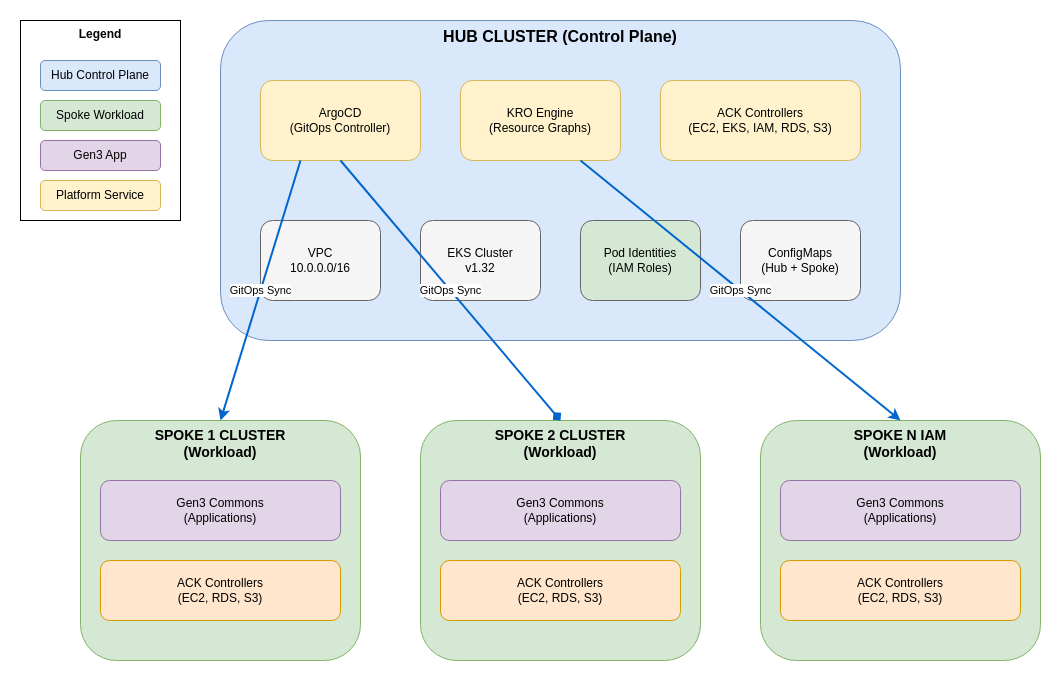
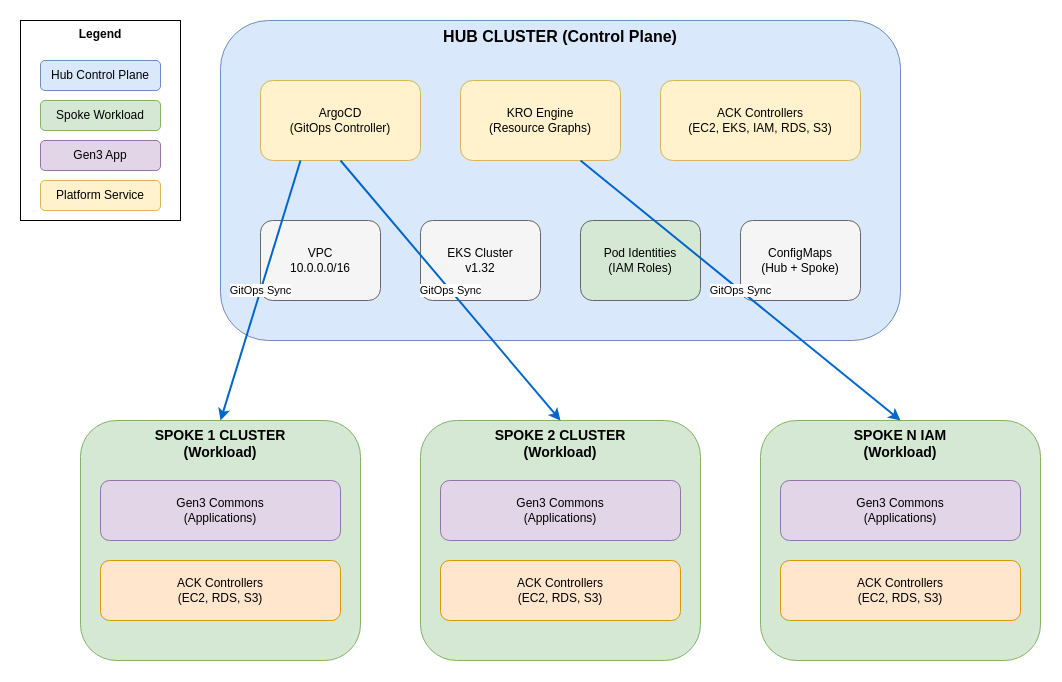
  <mxCell id="0" />
  <mxCell id="1" parent="0" />
  <mxCell id="2" value="HUB CLUSTER (Control Plane)" style="rounded=1;whiteSpace=wrap;html=1;fillColor=#dae8fc;strokeColor=#6c8ebf;verticalAlign=top;fontSize=16;fontStyle=1" vertex="1" parent="1"><mxGeometry x="220" y="20" width="680" height="320" as="geometry" /></mxCell>
  <mxCell id="3" value="ArgoCD&#10;(GitOps Controller)" style="rounded=1;whiteSpace=wrap;html=1;fillColor=#fff2cc;strokeColor=#d6b656;" vertex="1" parent="1"><mxGeometry x="260" y="80" width="160" height="80" as="geometry" /></mxCell>
  <mxCell id="4" value="KRO Engine&#10;(Resource Graphs)" style="rounded=1;whiteSpace=wrap;html=1;fillColor=#fff2cc;strokeColor=#d6b656;" vertex="1" parent="1"><mxGeometry x="460" y="80" width="160" height="80" as="geometry" /></mxCell>
  <mxCell id="5" value="ACK Controllers&#10;(EC2, EKS, IAM, RDS, S3)" style="rounded=1;whiteSpace=wrap;html=1;fillColor=#fff2cc;strokeColor=#d6b656;" vertex="1" parent="1"><mxGeometry x="660" y="80" width="200" height="80" as="geometry" /></mxCell>
  <mxCell id="6" value="VPC&#10;10.0.0.0/16" style="rounded=1;whiteSpace=wrap;html=1;fillColor=#f5f5f5;strokeColor=#666666;" vertex="1" parent="1"><mxGeometry x="260" y="220" width="120" height="80" as="geometry" /></mxCell>
  <mxCell id="7" value="EKS Cluster&#10;v1.32" style="rounded=1;whiteSpace=wrap;html=1;fillColor=#f5f5f5;strokeColor=#666666;" vertex="1" parent="1"><mxGeometry x="420" y="220" width="120" height="80" as="geometry" /></mxCell>
  <mxCell id="8" value="Pod Identities&#10;(IAM Roles)" style="rounded=1;whiteSpace=wrap;html=1;fillColor=#d5e8d4;strokeColor=#666666;" vertex="1" parent="1"><mxGeometry x="580" y="220" width="120" height="80" as="geometry" /></mxCell>
  <mxCell id="9" value="ConfigMaps&#10;(Hub + Spoke)" style="rounded=1;whiteSpace=wrap;html=1;fillColor=#f5f5f5;strokeColor=#666666;" vertex="1" parent="1"><mxGeometry x="740" y="220" width="120" height="80" as="geometry" /></mxCell>
  <mxCell id="10" value="SPOKE 1 CLUSTER&#10;(Workload)" style="rounded=1;whiteSpace=wrap;html=1;fillColor=#d5e8d4;strokeColor=#82b366;verticalAlign=top;fontSize=14;fontStyle=1" vertex="1" parent="1"><mxGeometry x="80" y="420" width="280" height="240" as="geometry" /></mxCell>
  <mxCell id="11" value="Gen3 Commons&#10;(Applications)" style="rounded=1;whiteSpace=wrap;html=1;fillColor=#e1d5e7;strokeColor=#9673a6;" vertex="1" parent="1"><mxGeometry x="100" y="480" width="240" height="60" as="geometry" /></mxCell>
  <mxCell id="12" value="ACK Controllers&#10;(EC2, RDS, S3)" style="rounded=1;whiteSpace=wrap;html=1;fillColor=#ffe6cc;strokeColor=#d79b00;" vertex="1" parent="1"><mxGeometry x="100" y="560" width="240" height="60" as="geometry" /></mxCell>
  <mxCell id="13" value="SPOKE 2 CLUSTER&#10;(Workload)" style="rounded=1;whiteSpace=wrap;html=1;fillColor=#d5e8d4;strokeColor=#82b366;verticalAlign=top;fontSize=14;fontStyle=1" vertex="1" parent="1"><mxGeometry x="420" y="420" width="280" height="240" as="geometry" /></mxCell>
  <mxCell id="14" value="Gen3 Commons&#10;(Applications)" style="rounded=1;whiteSpace=wrap;html=1;fillColor=#e1d5e7;strokeColor=#9673a6;" vertex="1" parent="1"><mxGeometry x="440" y="480" width="240" height="60" as="geometry" /></mxCell>
  <mxCell id="15" value="ACK Controllers&#10;(EC2, RDS, S3)" style="rounded=1;whiteSpace=wrap;html=1;fillColor=#ffe6cc;strokeColor=#d79b00;" vertex="1" parent="1"><mxGeometry x="440" y="560" width="240" height="60" as="geometry" /></mxCell>
  <mxCell id="16" value="SPOKE N IAM&#10;(Workload)" style="rounded=1;whiteSpace=wrap;html=1;fillColor=#d5e8d4;strokeColor=#82b366;verticalAlign=top;fontSize=14;fontStyle=1" vertex="1" parent="1"><mxGeometry x="760" y="420" width="280" height="240" as="geometry" /></mxCell>
  <mxCell id="17" value="Gen3 Commons&#10;(Applications)" style="rounded=1;whiteSpace=wrap;html=1;fillColor=#e1d5e7;strokeColor=#9673a6;" vertex="1" parent="1"><mxGeometry x="780" y="480" width="240" height="60" as="geometry" /></mxCell>
  <mxCell id="18" value="ACK Controllers&#10;(EC2, RDS, S3)" style="rounded=1;whiteSpace=wrap;html=1;fillColor=#ffe6cc;strokeColor=#d79b00;" vertex="1" parent="1"><mxGeometry x="780" y="560" width="240" height="60" as="geometry" /></mxCell>
  <mxCell id="19" value="GitOps Sync" style="endArrow=classic;html=1;exitX=0.25;exitY=1;entryX=0.5;entryY=0;strokeWidth=2;strokeColor=#0066CC;" edge="1" parent="1" source="3" target="10"><mxGeometry width="50" height="50" relative="1" as="geometry"><mxPoint x="480" y="380" as="sourcePoint" /><mxPoint x="530" y="330" as="targetPoint" /></mxGeometry></mxCell>
- <mxCell id="20" value="GitOps Sync" style="endArrow=diamond;html=1;exitX=0.5;exitY=1;entryX=0.5;entryY=0;strokeWidth=2;strokeColor=#0066CC;" edge="1" parent="1" source="3" target="13"><mxGeometry width="50" height="50" relative="1" as="geometry"><mxPoint x="480" y="380" as="sourcePoint" /><mxPoint x="530" y="330" as="targetPoint" /></mxGeometry></mxCell>
+ <mxCell id="20" value="GitOps Sync" style="endArrow=classic;html=1;exitX=0.5;exitY=1;entryX=0.5;entryY=0;strokeWidth=2;strokeColor=#0066CC;" edge="1" parent="1" source="3" target="13"><mxGeometry width="50" height="50" relative="1" as="geometry"><mxPoint x="480" y="380" as="sourcePoint" /><mxPoint x="530" y="330" as="targetPoint" /></mxGeometry></mxCell>
  <mxCell id="21" value="GitOps Sync" style="endArrow=classic;html=1;exitX=0.75;exitY=1;entryX=0.5;entryY=0;strokeWidth=2;strokeColor=#0066CC;" edge="1" parent="1" source="4" target="16"><mxGeometry width="50" height="50" relative="1" as="geometry"><mxPoint x="480" y="380" as="sourcePoint" /><mxPoint x="530" y="330" as="targetPoint" /></mxGeometry></mxCell>
  <mxCell id="22" value="Legend" style="rounded=0;whiteSpace=wrap;html=1;fillColor=#ffffff;strokeColor=#000000;verticalAlign=top;fontStyle=1" vertex="1" parent="1"><mxGeometry x="20" y="20" width="160" height="200" as="geometry" /></mxCell>
  <mxCell id="23" value="Hub Control Plane" style="rounded=1;whiteSpace=wrap;html=1;fillColor=#dae8fc;strokeColor=#6c8ebf;" vertex="1" parent="1"><mxGeometry x="40" y="60" width="120" height="30" as="geometry" /></mxCell>
  <mxCell id="24" value="Spoke Workload" style="rounded=1;whiteSpace=wrap;html=1;fillColor=#d5e8d4;strokeColor=#82b366;" vertex="1" parent="1"><mxGeometry x="40" y="100" width="120" height="30" as="geometry" /></mxCell>
  <mxCell id="25" value="Gen3 App" style="rounded=1;whiteSpace=wrap;html=1;fillColor=#e1d5e7;strokeColor=#9673a6;" vertex="1" parent="1"><mxGeometry x="40" y="140" width="120" height="30" as="geometry" /></mxCell>
  <mxCell id="26" value="Platform Service" style="rounded=1;whiteSpace=wrap;html=1;fillColor=#fff2cc;strokeColor=#d6b656;" vertex="1" parent="1"><mxGeometry x="40" y="180" width="120" height="30" as="geometry" /></mxCell>
